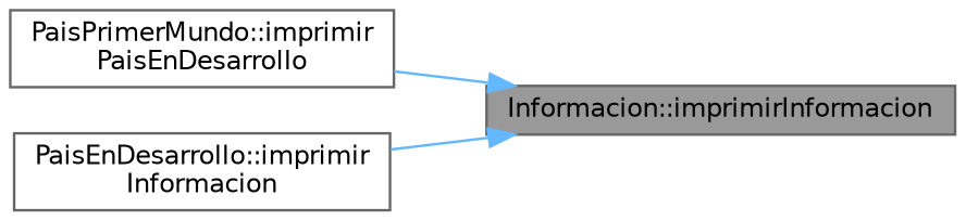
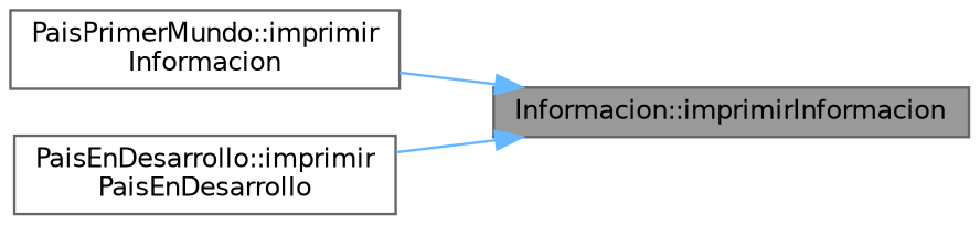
  digraph {
    rankdir=RL
    node [color=grey40 fillcolor=white fontname=Helvetica fontsize=10 shape=box style=filled]
    edge [color=steelblue1 dir=back fontname=Helvetica fontsize=10 labelfontname=Helvetica labelfontsize=10 style=solid]
    n1 [color=gray40 fillcolor=grey60 fontcolor=black height=0.2 label="Informacion::imprimirInformacion" width=0.4]
-   n2 [height=0.2 label="PaisPrimerMundo::imprimir\lPaisEnDesarrollo" width=0.4]
-   n3 [height=0.2 label="PaisEnDesarrollo::imprimir\lInformacion" width=0.4]
+   n2 [height=0.2 label="PaisPrimerMundo::imprimir\lInformacion" width=0.4]
+   n3 [height=0.2 label="PaisEnDesarrollo::imprimir\lPaisEnDesarrollo" width=0.4]
    n1 -> n2
    n1 -> n3
  }
